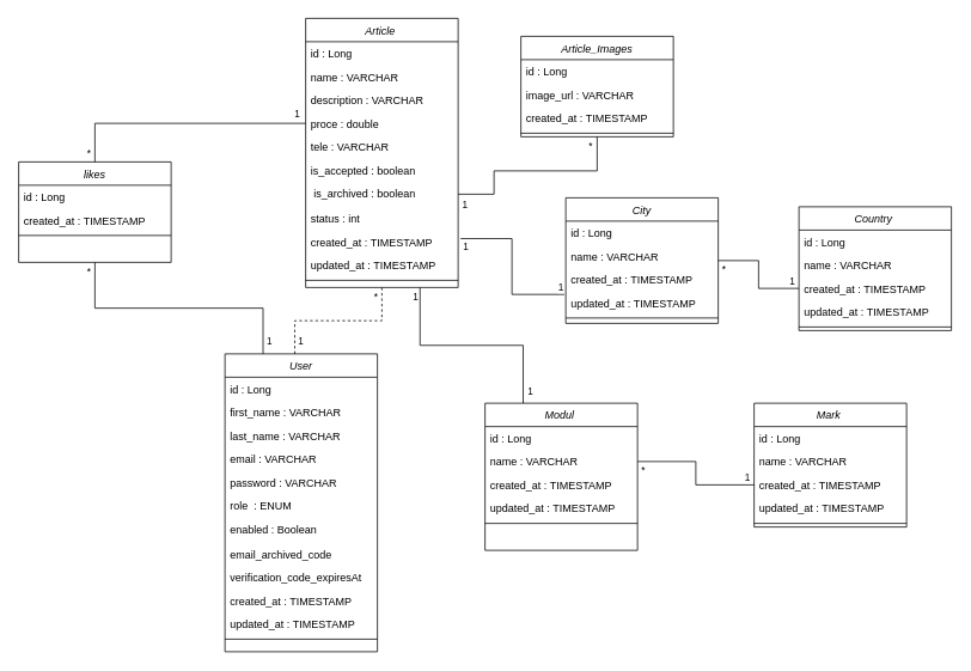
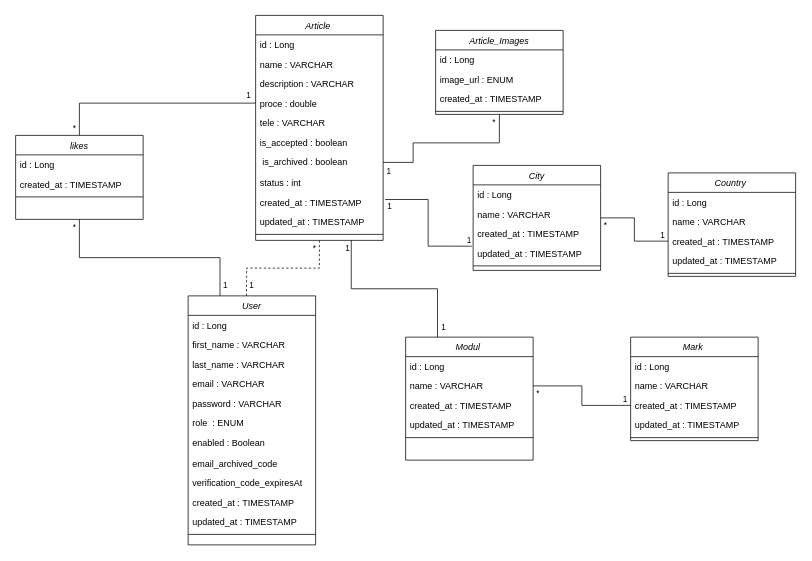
  <mxCell id="0" />
  <mxCell id="1" parent="0" />
  <mxCell id="2" value="User" style="swimlane;fontStyle=2;align=center;verticalAlign=top;childLayout=stackLayout;horizontal=1;startSize=26;horizontalStack=0;resizeParent=1;resizeLast=0;collapsible=1;marginBottom=0;rounded=0;shadow=0;strokeWidth=1;" parent="1" vertex="1"><mxGeometry x="250" y="394" width="170" height="332" as="geometry"><mxRectangle x="230" y="140" width="160" height="26" as="alternateBounds" /></mxGeometry></mxCell>
  <mxCell id="3" value="id : Long" style="text;align=left;verticalAlign=top;spacingLeft=4;spacingRight=4;overflow=hidden;rotatable=0;points=[[0,0.5],[1,0.5]];portConstraint=eastwest;" parent="2" vertex="1"><mxGeometry y="26" width="170" height="26" as="geometry" /></mxCell>
  <mxCell id="4" value="first_name : VARCHAR" style="text;align=left;verticalAlign=top;spacingLeft=4;spacingRight=4;overflow=hidden;rotatable=0;points=[[0,0.5],[1,0.5]];portConstraint=eastwest;rounded=0;shadow=0;html=0;" parent="2" vertex="1"><mxGeometry y="52" width="170" height="26" as="geometry" /></mxCell>
  <mxCell id="5" value="last_name : VARCHAR" style="text;align=left;verticalAlign=top;spacingLeft=4;spacingRight=4;overflow=hidden;rotatable=0;points=[[0,0.5],[1,0.5]];portConstraint=eastwest;rounded=0;shadow=0;html=0;" parent="2" vertex="1"><mxGeometry y="78" width="170" height="26" as="geometry" /></mxCell>
  <mxCell id="6" value="email : VARCHAR" style="text;align=left;verticalAlign=top;spacingLeft=4;spacingRight=4;overflow=hidden;rotatable=0;points=[[0,0.5],[1,0.5]];portConstraint=eastwest;rounded=0;shadow=0;html=0;" parent="2" vertex="1"><mxGeometry y="104" width="170" height="26" as="geometry" /></mxCell>
  <mxCell id="7" value="password : VARCHAR" style="text;align=left;verticalAlign=top;spacingLeft=4;spacingRight=4;overflow=hidden;rotatable=0;points=[[0,0.5],[1,0.5]];portConstraint=eastwest;rounded=0;shadow=0;html=0;" parent="2" vertex="1"><mxGeometry y="130" width="170" height="26" as="geometry" /></mxCell>
  <mxCell id="8" value="role  : ENUM" style="text;align=left;verticalAlign=top;spacingLeft=4;spacingRight=4;overflow=hidden;rotatable=0;points=[[0,0.5],[1,0.5]];portConstraint=eastwest;rounded=0;shadow=0;html=0;" parent="2" vertex="1"><mxGeometry y="156" width="170" height="26" as="geometry" /></mxCell>
  <mxCell id="9" value="enabled : Boolean" style="text;align=left;verticalAlign=top;spacingLeft=4;spacingRight=4;overflow=hidden;rotatable=0;points=[[0,0.5],[1,0.5]];portConstraint=eastwest;rounded=0;shadow=0;html=0;" parent="2" vertex="1"><mxGeometry y="182" width="170" height="28" as="geometry" /></mxCell>
  <mxCell id="10" value="email_archived_code" style="text;align=left;verticalAlign=top;spacingLeft=4;spacingRight=4;overflow=hidden;rotatable=0;points=[[0,0.5],[1,0.5]];portConstraint=eastwest;rounded=0;shadow=0;html=0;" parent="2" vertex="1"><mxGeometry y="210" width="170" height="26" as="geometry" /></mxCell>
  <mxCell id="11" value="verification_code_expiresAt" style="text;align=left;verticalAlign=top;spacingLeft=4;spacingRight=4;overflow=hidden;rotatable=0;points=[[0,0.5],[1,0.5]];portConstraint=eastwest;rounded=0;shadow=0;html=0;" parent="2" vertex="1"><mxGeometry y="236" width="170" height="26" as="geometry" /></mxCell>
  <mxCell id="12" value="created_at : TIMESTAMP" style="text;align=left;verticalAlign=top;spacingLeft=4;spacingRight=4;overflow=hidden;rotatable=0;points=[[0,0.5],[1,0.5]];portConstraint=eastwest;rounded=0;shadow=0;html=0;" parent="2" vertex="1"><mxGeometry y="262" width="170" height="26" as="geometry" /></mxCell>
  <mxCell id="13" value="updated_at : TIMESTAMP" style="text;align=left;verticalAlign=top;spacingLeft=4;spacingRight=4;overflow=hidden;rotatable=0;points=[[0,0.5],[1,0.5]];portConstraint=eastwest;rounded=0;shadow=0;html=0;" parent="2" vertex="1"><mxGeometry y="288" width="170" height="26" as="geometry" /></mxCell>
  <mxCell id="14" value="" style="line;html=1;strokeWidth=1;align=left;verticalAlign=middle;spacingTop=-1;spacingLeft=3;spacingRight=3;rotatable=0;labelPosition=right;points=[];portConstraint=eastwest;" parent="2" vertex="1"><mxGeometry y="314" width="170" height="8" as="geometry" /></mxCell>
  <mxCell id="15" value="Article " style="swimlane;fontStyle=2;align=center;verticalAlign=top;childLayout=stackLayout;horizontal=1;startSize=26;horizontalStack=0;resizeParent=1;resizeLast=0;collapsible=1;marginBottom=0;rounded=0;shadow=0;strokeWidth=1;" parent="1" vertex="1"><mxGeometry x="340" y="20" width="170" height="300" as="geometry"><mxRectangle x="230" y="140" width="160" height="26" as="alternateBounds" /></mxGeometry></mxCell>
  <mxCell id="16" value="id : Long" style="text;align=left;verticalAlign=top;spacingLeft=4;spacingRight=4;overflow=hidden;rotatable=0;points=[[0,0.5],[1,0.5]];portConstraint=eastwest;" parent="15" vertex="1"><mxGeometry y="26" width="170" height="26" as="geometry" /></mxCell>
  <mxCell id="17" value="name : VARCHAR" style="text;align=left;verticalAlign=top;spacingLeft=4;spacingRight=4;overflow=hidden;rotatable=0;points=[[0,0.5],[1,0.5]];portConstraint=eastwest;rounded=0;shadow=0;html=0;" parent="15" vertex="1"><mxGeometry y="52" width="170" height="26" as="geometry" /></mxCell>
  <mxCell id="18" value="description : VARCHAR" style="text;align=left;verticalAlign=top;spacingLeft=4;spacingRight=4;overflow=hidden;rotatable=0;points=[[0,0.5],[1,0.5]];portConstraint=eastwest;rounded=0;shadow=0;html=0;" parent="15" vertex="1"><mxGeometry y="78" width="170" height="26" as="geometry" /></mxCell>
  <mxCell id="19" value="proce : double" style="text;align=left;verticalAlign=top;spacingLeft=4;spacingRight=4;overflow=hidden;rotatable=0;points=[[0,0.5],[1,0.5]];portConstraint=eastwest;rounded=0;shadow=0;html=0;" parent="15" vertex="1"><mxGeometry y="104" width="170" height="26" as="geometry" /></mxCell>
  <mxCell id="20" value="tele : VARCHAR" style="text;align=left;verticalAlign=top;spacingLeft=4;spacingRight=4;overflow=hidden;rotatable=0;points=[[0,0.5],[1,0.5]];portConstraint=eastwest;rounded=0;shadow=0;html=0;" parent="15" vertex="1"><mxGeometry y="130" width="170" height="26" as="geometry" /></mxCell>
  <mxCell id="21" value="is_accepted : boolean " style="text;align=left;verticalAlign=top;spacingLeft=4;spacingRight=4;overflow=hidden;rotatable=0;points=[[0,0.5],[1,0.5]];portConstraint=eastwest;rounded=0;shadow=0;html=0;" parent="15" vertex="1"><mxGeometry y="156" width="170" height="26" as="geometry" /></mxCell>
  <mxCell id="22" value=" is_archived : boolean" style="text;align=left;verticalAlign=top;spacingLeft=4;spacingRight=4;overflow=hidden;rotatable=0;points=[[0,0.5],[1,0.5]];portConstraint=eastwest;rounded=0;shadow=0;html=0;" parent="15" vertex="1"><mxGeometry y="182" width="170" height="28" as="geometry" /></mxCell>
  <mxCell id="23" value="status : int" style="text;align=left;verticalAlign=top;spacingLeft=4;spacingRight=4;overflow=hidden;rotatable=0;points=[[0,0.5],[1,0.5]];portConstraint=eastwest;rounded=0;shadow=0;html=0;" parent="15" vertex="1"><mxGeometry y="210" width="170" height="26" as="geometry" /></mxCell>
  <mxCell id="24" value="created_at : TIMESTAMP" style="text;align=left;verticalAlign=top;spacingLeft=4;spacingRight=4;overflow=hidden;rotatable=0;points=[[0,0.5],[1,0.5]];portConstraint=eastwest;rounded=0;shadow=0;html=0;" parent="15" vertex="1"><mxGeometry y="236" width="170" height="26" as="geometry" /></mxCell>
  <mxCell id="25" value="updated_at : TIMESTAMP" style="text;align=left;verticalAlign=top;spacingLeft=4;spacingRight=4;overflow=hidden;rotatable=0;points=[[0,0.5],[1,0.5]];portConstraint=eastwest;rounded=0;shadow=0;html=0;" parent="15" vertex="1"><mxGeometry y="262" width="170" height="26" as="geometry" /></mxCell>
  <mxCell id="26" value="" style="line;html=1;strokeWidth=1;align=left;verticalAlign=middle;spacingTop=-1;spacingLeft=3;spacingRight=3;rotatable=0;labelPosition=right;points=[];portConstraint=eastwest;" parent="15" vertex="1"><mxGeometry y="288" width="170" height="8" as="geometry" /></mxCell>
  <mxCell id="27" value="Article_Images" style="swimlane;fontStyle=2;align=center;verticalAlign=top;childLayout=stackLayout;horizontal=1;startSize=26;horizontalStack=0;resizeParent=1;resizeLast=0;collapsible=1;marginBottom=0;rounded=0;shadow=0;strokeWidth=1;" parent="1" vertex="1"><mxGeometry x="580" y="40" width="170" height="112" as="geometry"><mxRectangle x="230" y="140" width="160" height="26" as="alternateBounds" /></mxGeometry></mxCell>
  <mxCell id="28" value="id : Long" style="text;align=left;verticalAlign=top;spacingLeft=4;spacingRight=4;overflow=hidden;rotatable=0;points=[[0,0.5],[1,0.5]];portConstraint=eastwest;" parent="27" vertex="1"><mxGeometry y="26" width="170" height="26" as="geometry" /></mxCell>
- <mxCell id="29" value="image_url : VARCHAR" style="text;align=left;verticalAlign=top;spacingLeft=4;spacingRight=4;overflow=hidden;rotatable=0;points=[[0,0.5],[1,0.5]];portConstraint=eastwest;rounded=0;shadow=0;html=0;" parent="27" vertex="1"><mxGeometry y="52" width="170" height="26" as="geometry" /></mxCell>
+ <mxCell id="29" value="image_url : ENUM" style="text;align=left;verticalAlign=top;spacingLeft=4;spacingRight=4;overflow=hidden;rotatable=0;points=[[0,0.5],[1,0.5]];portConstraint=eastwest;rounded=0;shadow=0;html=0;" parent="27" vertex="1"><mxGeometry y="52" width="170" height="26" as="geometry" /></mxCell>
  <mxCell id="30" value="created_at : TIMESTAMP" style="text;align=left;verticalAlign=top;spacingLeft=4;spacingRight=4;overflow=hidden;rotatable=0;points=[[0,0.5],[1,0.5]];portConstraint=eastwest;rounded=0;shadow=0;html=0;" parent="27" vertex="1"><mxGeometry y="78" width="170" height="26" as="geometry" /></mxCell>
  <mxCell id="31" value="" style="line;html=1;strokeWidth=1;align=left;verticalAlign=middle;spacingTop=-1;spacingLeft=3;spacingRight=3;rotatable=0;labelPosition=right;points=[];portConstraint=eastwest;" parent="27" vertex="1"><mxGeometry y="104" width="170" height="8" as="geometry" /></mxCell>
  <mxCell id="32" value="Mark " style="swimlane;fontStyle=2;align=center;verticalAlign=top;childLayout=stackLayout;horizontal=1;startSize=26;horizontalStack=0;resizeParent=1;resizeLast=0;collapsible=1;marginBottom=0;rounded=0;shadow=0;strokeWidth=1;" parent="1" vertex="1"><mxGeometry x="840" y="449" width="170" height="138" as="geometry"><mxRectangle x="230" y="140" width="160" height="26" as="alternateBounds" /></mxGeometry></mxCell>
  <mxCell id="33" value="id : Long" style="text;align=left;verticalAlign=top;spacingLeft=4;spacingRight=4;overflow=hidden;rotatable=0;points=[[0,0.5],[1,0.5]];portConstraint=eastwest;" parent="32" vertex="1"><mxGeometry y="26" width="170" height="26" as="geometry" /></mxCell>
  <mxCell id="34" value="name : VARCHAR" style="text;align=left;verticalAlign=top;spacingLeft=4;spacingRight=4;overflow=hidden;rotatable=0;points=[[0,0.5],[1,0.5]];portConstraint=eastwest;rounded=0;shadow=0;html=0;" parent="32" vertex="1"><mxGeometry y="52" width="170" height="26" as="geometry" /></mxCell>
  <mxCell id="35" value="created_at : TIMESTAMP" style="text;align=left;verticalAlign=top;spacingLeft=4;spacingRight=4;overflow=hidden;rotatable=0;points=[[0,0.5],[1,0.5]];portConstraint=eastwest;rounded=0;shadow=0;html=0;" parent="32" vertex="1"><mxGeometry y="78" width="170" height="26" as="geometry" /></mxCell>
  <mxCell id="36" value="updated_at : TIMESTAMP" style="text;align=left;verticalAlign=top;spacingLeft=4;spacingRight=4;overflow=hidden;rotatable=0;points=[[0,0.5],[1,0.5]];portConstraint=eastwest;rounded=0;shadow=0;html=0;" parent="32" vertex="1"><mxGeometry y="104" width="170" height="26" as="geometry" /></mxCell>
  <mxCell id="37" value="" style="line;html=1;strokeWidth=1;align=left;verticalAlign=middle;spacingTop=-1;spacingLeft=3;spacingRight=3;rotatable=0;labelPosition=right;points=[];portConstraint=eastwest;" parent="32" vertex="1"><mxGeometry y="130" width="170" height="8" as="geometry" /></mxCell>
  <mxCell id="38" value="Modul " style="swimlane;fontStyle=2;align=center;verticalAlign=top;childLayout=stackLayout;horizontal=1;startSize=26;horizontalStack=0;resizeParent=1;resizeLast=0;collapsible=1;marginBottom=0;rounded=0;shadow=0;strokeWidth=1;" parent="1" vertex="1"><mxGeometry x="540" y="449" width="170" height="164" as="geometry"><mxRectangle x="230" y="140" width="160" height="26" as="alternateBounds" /></mxGeometry></mxCell>
  <mxCell id="39" value="id : Long" style="text;align=left;verticalAlign=top;spacingLeft=4;spacingRight=4;overflow=hidden;rotatable=0;points=[[0,0.5],[1,0.5]];portConstraint=eastwest;" parent="38" vertex="1"><mxGeometry y="26" width="170" height="26" as="geometry" /></mxCell>
  <mxCell id="40" value="name : VARCHAR" style="text;align=left;verticalAlign=top;spacingLeft=4;spacingRight=4;overflow=hidden;rotatable=0;points=[[0,0.5],[1,0.5]];portConstraint=eastwest;rounded=0;shadow=0;html=0;" parent="38" vertex="1"><mxGeometry y="52" width="170" height="26" as="geometry" /></mxCell>
  <mxCell id="41" value="created_at : TIMESTAMP" style="text;align=left;verticalAlign=top;spacingLeft=4;spacingRight=4;overflow=hidden;rotatable=0;points=[[0,0.5],[1,0.5]];portConstraint=eastwest;rounded=0;shadow=0;html=0;" parent="38" vertex="1"><mxGeometry y="78" width="170" height="26" as="geometry" /></mxCell>
  <mxCell id="42" value="updated_at : TIMESTAMP" style="text;align=left;verticalAlign=top;spacingLeft=4;spacingRight=4;overflow=hidden;rotatable=0;points=[[0,0.5],[1,0.5]];portConstraint=eastwest;rounded=0;shadow=0;html=0;" parent="38" vertex="1"><mxGeometry y="104" width="170" height="26" as="geometry" /></mxCell>
  <mxCell id="43" value="" style="line;html=1;strokeWidth=1;align=left;verticalAlign=middle;spacingTop=-1;spacingLeft=3;spacingRight=3;rotatable=0;labelPosition=right;points=[];portConstraint=eastwest;" parent="38" vertex="1"><mxGeometry y="130" width="170" height="8" as="geometry" /></mxCell>
  <mxCell id="44" value="Country " style="swimlane;fontStyle=2;align=center;verticalAlign=top;childLayout=stackLayout;horizontal=1;startSize=26;horizontalStack=0;resizeParent=1;resizeLast=0;collapsible=1;marginBottom=0;rounded=0;shadow=0;strokeWidth=1;" parent="1" vertex="1"><mxGeometry x="890" y="230" width="170" height="138" as="geometry"><mxRectangle x="230" y="140" width="160" height="26" as="alternateBounds" /></mxGeometry></mxCell>
  <mxCell id="45" value="id : Long" style="text;align=left;verticalAlign=top;spacingLeft=4;spacingRight=4;overflow=hidden;rotatable=0;points=[[0,0.5],[1,0.5]];portConstraint=eastwest;" parent="44" vertex="1"><mxGeometry y="26" width="170" height="26" as="geometry" /></mxCell>
  <mxCell id="46" value="name : VARCHAR" style="text;align=left;verticalAlign=top;spacingLeft=4;spacingRight=4;overflow=hidden;rotatable=0;points=[[0,0.5],[1,0.5]];portConstraint=eastwest;rounded=0;shadow=0;html=0;" parent="44" vertex="1"><mxGeometry y="52" width="170" height="26" as="geometry" /></mxCell>
  <mxCell id="47" value="created_at : TIMESTAMP" style="text;align=left;verticalAlign=top;spacingLeft=4;spacingRight=4;overflow=hidden;rotatable=0;points=[[0,0.5],[1,0.5]];portConstraint=eastwest;rounded=0;shadow=0;html=0;" parent="44" vertex="1"><mxGeometry y="78" width="170" height="26" as="geometry" /></mxCell>
  <mxCell id="48" value="updated_at : TIMESTAMP" style="text;align=left;verticalAlign=top;spacingLeft=4;spacingRight=4;overflow=hidden;rotatable=0;points=[[0,0.5],[1,0.5]];portConstraint=eastwest;rounded=0;shadow=0;html=0;" parent="44" vertex="1"><mxGeometry y="104" width="170" height="26" as="geometry" /></mxCell>
  <mxCell id="49" value="" style="line;html=1;strokeWidth=1;align=left;verticalAlign=middle;spacingTop=-1;spacingLeft=3;spacingRight=3;rotatable=0;labelPosition=right;points=[];portConstraint=eastwest;" parent="44" vertex="1"><mxGeometry y="130" width="170" height="8" as="geometry" /></mxCell>
  <mxCell id="50" value="City" style="swimlane;fontStyle=2;align=center;verticalAlign=top;childLayout=stackLayout;horizontal=1;startSize=26;horizontalStack=0;resizeParent=1;resizeLast=0;collapsible=1;marginBottom=0;rounded=0;shadow=0;strokeWidth=1;" parent="1" vertex="1"><mxGeometry x="630" y="220" width="170" height="140" as="geometry"><mxRectangle x="230" y="140" width="160" height="26" as="alternateBounds" /></mxGeometry></mxCell>
  <mxCell id="51" value="id : Long" style="text;align=left;verticalAlign=top;spacingLeft=4;spacingRight=4;overflow=hidden;rotatable=0;points=[[0,0.5],[1,0.5]];portConstraint=eastwest;" parent="50" vertex="1"><mxGeometry y="26" width="170" height="26" as="geometry" /></mxCell>
  <mxCell id="52" value="name : VARCHAR" style="text;align=left;verticalAlign=top;spacingLeft=4;spacingRight=4;overflow=hidden;rotatable=0;points=[[0,0.5],[1,0.5]];portConstraint=eastwest;rounded=0;shadow=0;html=0;" parent="50" vertex="1"><mxGeometry y="52" width="170" height="26" as="geometry" /></mxCell>
  <mxCell id="53" value="created_at : TIMESTAMP" style="text;align=left;verticalAlign=top;spacingLeft=4;spacingRight=4;overflow=hidden;rotatable=0;points=[[0,0.5],[1,0.5]];portConstraint=eastwest;rounded=0;shadow=0;html=0;" parent="50" vertex="1"><mxGeometry y="78" width="170" height="26" as="geometry" /></mxCell>
  <mxCell id="54" value="updated_at : TIMESTAMP" style="text;align=left;verticalAlign=top;spacingLeft=4;spacingRight=4;overflow=hidden;rotatable=0;points=[[0,0.5],[1,0.5]];portConstraint=eastwest;rounded=0;shadow=0;html=0;" parent="50" vertex="1"><mxGeometry y="104" width="170" height="26" as="geometry" /></mxCell>
  <mxCell id="55" value="" style="line;html=1;strokeWidth=1;align=left;verticalAlign=middle;spacingTop=-1;spacingLeft=3;spacingRight=3;rotatable=0;labelPosition=right;points=[];portConstraint=eastwest;" parent="50" vertex="1"><mxGeometry y="130" width="170" height="8" as="geometry" /></mxCell>
  <mxCell id="56" value="" style="endArrow=none;html=1;edgeStyle=orthogonalEdgeStyle;rounded=0;exitX=0.458;exitY=0;exitDx=0;exitDy=0;exitPerimeter=0;entryX=0.5;entryY=1;entryDx=0;entryDy=0;dashed=1;" parent="1" source="2" target="15" edge="1"><mxGeometry relative="1" as="geometry"><mxPoint x="150" y="280" as="sourcePoint" /><mxPoint x="310" y="280" as="targetPoint" /></mxGeometry></mxCell>
  <mxCell id="57" value="1" style="edgeLabel;resizable=0;html=1;align=left;verticalAlign=bottom;" parent="56" connectable="0" vertex="1"><mxGeometry x="-1" relative="1" as="geometry"><mxPoint x="2" y="-6" as="offset" /></mxGeometry></mxCell>
  <mxCell id="58" value="*" style="edgeLabel;resizable=0;html=1;align=right;verticalAlign=bottom;" parent="56" connectable="0" vertex="1"><mxGeometry x="1" relative="1" as="geometry"><mxPoint x="-4" y="18" as="offset" /></mxGeometry></mxCell>
  <mxCell id="59" value="" style="endArrow=none;html=1;edgeStyle=orthogonalEdgeStyle;rounded=0;exitX=0.25;exitY=0;exitDx=0;exitDy=0;entryX=0.75;entryY=1;entryDx=0;entryDy=0;" parent="1" source="38" target="15" edge="1"><mxGeometry relative="1" as="geometry"><mxPoint x="442.49" y="407" as="sourcePoint" /><mxPoint x="539.49" y="330" as="targetPoint" /></mxGeometry></mxCell>
  <mxCell id="60" value="1" style="edgeLabel;resizable=0;html=1;align=left;verticalAlign=bottom;" parent="59" connectable="0" vertex="1"><mxGeometry x="-1" relative="1" as="geometry"><mxPoint x="3" y="-5" as="offset" /></mxGeometry></mxCell>
  <mxCell id="61" value="1" style="edgeLabel;resizable=0;html=1;align=right;verticalAlign=bottom;" parent="59" connectable="0" vertex="1"><mxGeometry x="1" relative="1" as="geometry"><mxPoint x="-2" y="18" as="offset" /></mxGeometry></mxCell>
  <mxCell id="62" value="" style="endArrow=none;html=1;edgeStyle=orthogonalEdgeStyle;rounded=0;exitX=-0.01;exitY=0.144;exitDx=0;exitDy=0;entryX=1.016;entryY=0.365;entryDx=0;entryDy=0;entryPerimeter=0;exitPerimeter=0;" parent="1" source="54" target="24" edge="1"><mxGeometry relative="1" as="geometry"><mxPoint x="593" y="459" as="sourcePoint" /><mxPoint x="478" y="330" as="targetPoint" /></mxGeometry></mxCell>
  <mxCell id="63" value="1" style="edgeLabel;resizable=0;html=1;align=left;verticalAlign=bottom;" parent="62" connectable="0" vertex="1"><mxGeometry x="-1" relative="1" as="geometry"><mxPoint x="-8" as="offset" /></mxGeometry></mxCell>
  <mxCell id="64" value="1" style="edgeLabel;resizable=0;html=1;align=right;verticalAlign=bottom;" parent="62" connectable="0" vertex="1"><mxGeometry x="1" relative="1" as="geometry"><mxPoint x="9" y="18" as="offset" /></mxGeometry></mxCell>
  <mxCell id="65" value="" style="endArrow=none;html=1;edgeStyle=orthogonalEdgeStyle;rounded=0;exitX=0.5;exitY=1;exitDx=0;exitDy=0;entryX=1;entryY=0.5;entryDx=0;entryDy=0;" parent="1" source="27" target="22" edge="1"><mxGeometry relative="1" as="geometry"><mxPoint x="625" y="215" as="sourcePoint" /><mxPoint x="510" y="152" as="targetPoint" /><Array as="points"><mxPoint x="665" y="190" /><mxPoint x="550" y="190" /><mxPoint x="550" y="216" /></Array></mxGeometry></mxCell>
  <mxCell id="66" value="*" style="edgeLabel;resizable=0;html=1;align=left;verticalAlign=bottom;" parent="65" connectable="0" vertex="1"><mxGeometry x="-1" relative="1" as="geometry"><mxPoint x="-11" y="19" as="offset" /></mxGeometry></mxCell>
  <mxCell id="67" value="1" style="edgeLabel;resizable=0;html=1;align=right;verticalAlign=bottom;" parent="65" connectable="0" vertex="1"><mxGeometry x="1" relative="1" as="geometry"><mxPoint x="11" y="20" as="offset" /></mxGeometry></mxCell>
  <mxCell id="68" value="" style="endArrow=none;html=1;edgeStyle=orthogonalEdgeStyle;rounded=0;exitX=0;exitY=0.5;exitDx=0;exitDy=0;entryX=1;entryY=0.692;entryDx=0;entryDy=0;entryPerimeter=0;" parent="1" source="47" target="52" edge="1"><mxGeometry relative="1" as="geometry"><mxPoint x="955" y="215" as="sourcePoint" /><mxPoint x="840" y="152" as="targetPoint" /></mxGeometry></mxCell>
  <mxCell id="69" value="1" style="edgeLabel;resizable=0;html=1;align=left;verticalAlign=bottom;" parent="68" connectable="0" vertex="1"><mxGeometry x="-1" relative="1" as="geometry"><mxPoint x="-12" as="offset" /></mxGeometry></mxCell>
  <mxCell id="70" value="*" style="edgeLabel;resizable=0;html=1;align=right;verticalAlign=bottom;" parent="68" connectable="0" vertex="1"><mxGeometry x="1" relative="1" as="geometry"><mxPoint x="9" y="18" as="offset" /></mxGeometry></mxCell>
  <mxCell id="71" value="" style="endArrow=none;html=1;edgeStyle=orthogonalEdgeStyle;rounded=0;entryX=1;entryY=0.5;entryDx=0;entryDy=0;exitX=0;exitY=0.5;exitDx=0;exitDy=0;" parent="1" source="35" target="40" edge="1"><mxGeometry relative="1" as="geometry"><mxPoint x="830" y="540" as="sourcePoint" /><mxPoint x="780" y="390" as="targetPoint" /></mxGeometry></mxCell>
  <mxCell id="72" value="1" style="edgeLabel;resizable=0;html=1;align=left;verticalAlign=bottom;" parent="71" connectable="0" vertex="1"><mxGeometry x="-1" relative="1" as="geometry"><mxPoint x="-12" as="offset" /></mxGeometry></mxCell>
  <mxCell id="73" value="*" style="edgeLabel;resizable=0;html=1;align=right;verticalAlign=bottom;" parent="71" connectable="0" vertex="1"><mxGeometry x="1" relative="1" as="geometry"><mxPoint x="9" y="18" as="offset" /></mxGeometry></mxCell>
  <mxCell id="74" value="likes" style="swimlane;fontStyle=2;align=center;verticalAlign=top;childLayout=stackLayout;horizontal=1;startSize=26;horizontalStack=0;resizeParent=1;resizeLast=0;collapsible=1;marginBottom=0;rounded=0;shadow=0;strokeWidth=1;" parent="1" vertex="1"><mxGeometry x="20" y="180" width="170" height="112" as="geometry"><mxRectangle x="230" y="140" width="160" height="26" as="alternateBounds" /></mxGeometry></mxCell>
  <mxCell id="75" value="id : Long" style="text;align=left;verticalAlign=top;spacingLeft=4;spacingRight=4;overflow=hidden;rotatable=0;points=[[0,0.5],[1,0.5]];portConstraint=eastwest;" parent="74" vertex="1"><mxGeometry y="26" width="170" height="26" as="geometry" /></mxCell>
  <mxCell id="76" value="created_at : TIMESTAMP" style="text;align=left;verticalAlign=top;spacingLeft=4;spacingRight=4;overflow=hidden;rotatable=0;points=[[0,0.5],[1,0.5]];portConstraint=eastwest;rounded=0;shadow=0;html=0;" parent="74" vertex="1"><mxGeometry y="52" width="170" height="26" as="geometry" /></mxCell>
  <mxCell id="77" value="" style="line;html=1;strokeWidth=1;align=left;verticalAlign=middle;spacingTop=-1;spacingLeft=3;spacingRight=3;rotatable=0;labelPosition=right;points=[];portConstraint=eastwest;" parent="74" vertex="1"><mxGeometry y="78" width="170" height="8" as="geometry" /></mxCell>
  <mxCell id="78" value="" style="endArrow=none;html=1;edgeStyle=orthogonalEdgeStyle;rounded=0;exitX=0.25;exitY=0;exitDx=0;exitDy=0;entryX=0.5;entryY=1;entryDx=0;entryDy=0;" parent="1" source="2" target="74" edge="1"><mxGeometry relative="1" as="geometry"><mxPoint x="10" y="397" as="sourcePoint" /><mxPoint x="107" y="320" as="targetPoint" /></mxGeometry></mxCell>
  <mxCell id="79" value="1" style="edgeLabel;resizable=0;html=1;align=left;verticalAlign=bottom;" parent="78" connectable="0" vertex="1"><mxGeometry x="-1" relative="1" as="geometry"><mxPoint x="2" y="-6" as="offset" /></mxGeometry></mxCell>
  <mxCell id="80" value="*" style="edgeLabel;resizable=0;html=1;align=right;verticalAlign=bottom;" parent="78" connectable="0" vertex="1"><mxGeometry x="1" relative="1" as="geometry"><mxPoint x="-4" y="18" as="offset" /></mxGeometry></mxCell>
  <mxCell id="81" value="" style="endArrow=none;html=1;edgeStyle=orthogonalEdgeStyle;rounded=0;exitX=0;exitY=0.5;exitDx=0;exitDy=0;entryX=0.5;entryY=0;entryDx=0;entryDy=0;" parent="1" source="19" target="74" edge="1"><mxGeometry relative="1" as="geometry"><mxPoint x="328" y="82" as="sourcePoint" /><mxPoint y="-20" as="targetPoint" x="140" /></mxGeometry></mxCell>
  <mxCell id="82" value="1" style="edgeLabel;resizable=0;html=1;align=left;verticalAlign=bottom;" parent="81" connectable="0" vertex="1"><mxGeometry x="-1" relative="1" as="geometry"><mxPoint x="-14" y="-2" as="offset" /></mxGeometry></mxCell>
  <mxCell id="83" value="*" style="edgeLabel;resizable=0;html=1;align=right;verticalAlign=bottom;" parent="81" connectable="0" vertex="1"><mxGeometry x="1" relative="1" as="geometry"><mxPoint x="-4" y="-2" as="offset" /></mxGeometry></mxCell>
